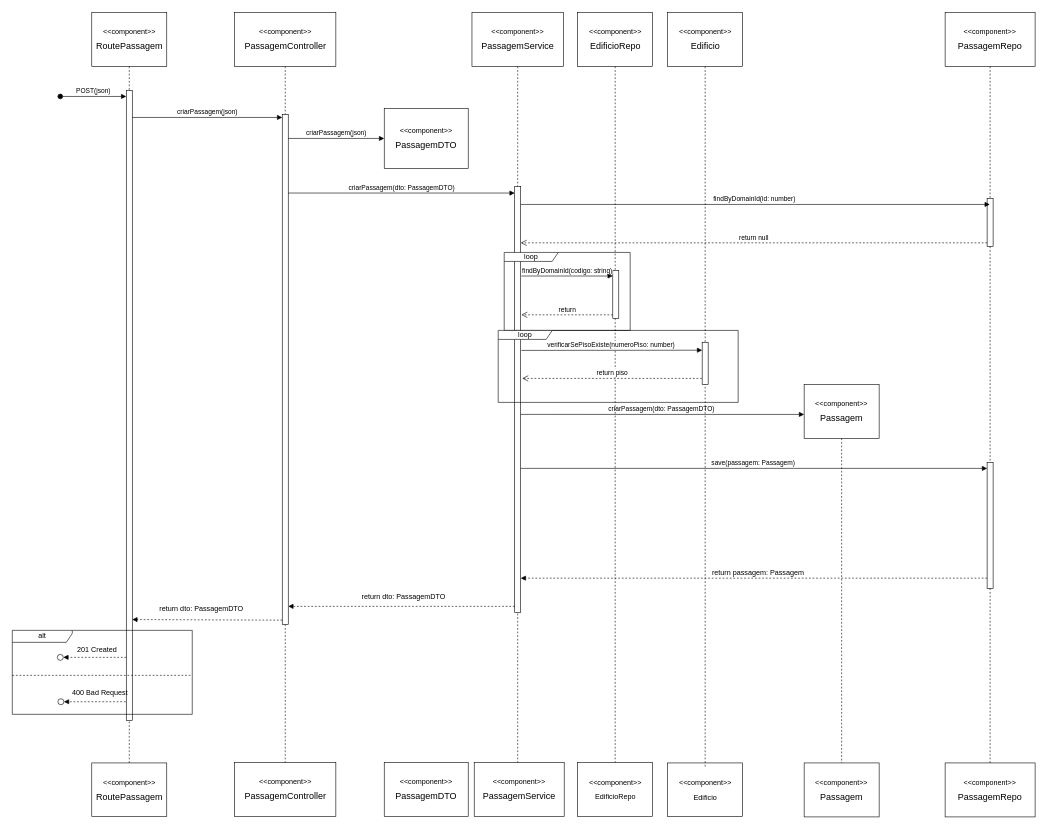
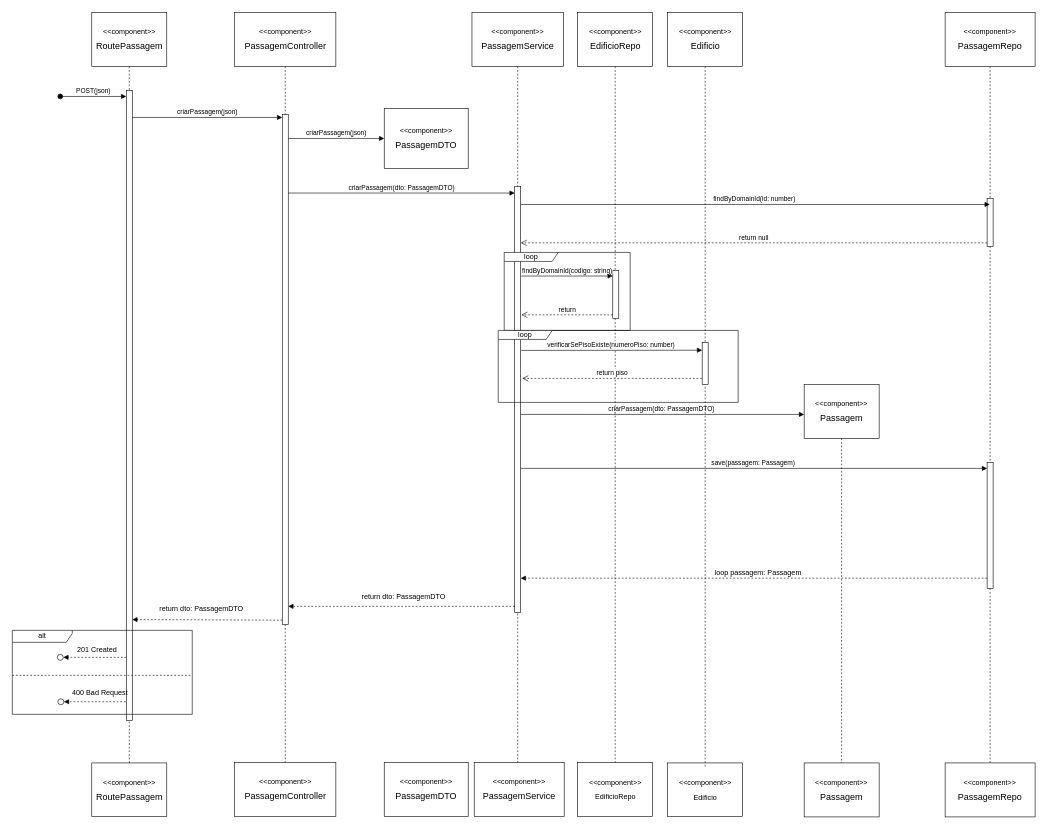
  <mxCell id="0" />
  <mxCell id="1" parent="0" />
  <mxCell id="2" value="&lt;p style=&quot;line-height: 100%;&quot;&gt;&amp;lt;&amp;lt;component&amp;gt;&amp;gt;&lt;/p&gt;&lt;p style=&quot;line-height: 100%;&quot;&gt;&lt;span style=&quot;font-size: 15px;&quot;&gt;PassagemController&lt;/span&gt;&lt;/p&gt;" style="shape=umlLifeline;perimeter=lifelinePerimeter;whiteSpace=wrap;html=1;container=1;dropTarget=0;collapsible=0;recursiveResize=0;outlineConnect=0;portConstraint=eastwest;newEdgeStyle={&quot;curved&quot;:0,&quot;rounded&quot;:0};size=90;" parent="1" vertex="1"><mxGeometry x="390.63" y="20" width="168.75" height="1300" as="geometry" /></mxCell>
  <mxCell id="3" value="&lt;p style=&quot;line-height: 100%;&quot;&gt;&amp;lt;&amp;lt;component&amp;gt;&amp;gt;&lt;/p&gt;&lt;p style=&quot;line-height: 100%;&quot;&gt;&lt;span style=&quot;font-size: 15px;&quot;&gt;RoutePassagem&lt;/span&gt;&lt;/p&gt;" style="shape=umlLifeline;perimeter=lifelinePerimeter;whiteSpace=wrap;html=1;container=1;dropTarget=0;collapsible=0;recursiveResize=0;outlineConnect=0;portConstraint=eastwest;newEdgeStyle={&quot;curved&quot;:0,&quot;rounded&quot;:0};size=90;" parent="1" vertex="1"><mxGeometry x="152.5" y="20" width="125" height="1280" as="geometry" /></mxCell>
  <mxCell id="4" value="" style="html=1;points=[[0,0,0,0,5],[0,1,0,0,-5],[1,0,0,0,5],[1,1,0,0,-5]];perimeter=orthogonalPerimeter;outlineConnect=0;targetShapes=umlLifeline;portConstraint=eastwest;newEdgeStyle={&quot;curved&quot;:0,&quot;rounded&quot;:0};" parent="1" vertex="1"><mxGeometry x="210" y="150" width="10" height="1050" as="geometry" /></mxCell>
  <mxCell id="5" value="" style="html=1;points=[[0,0,0,0,5],[0,1,0,0,-5],[1,0,0,0,5],[1,1,0,0,-5]];perimeter=orthogonalPerimeter;outlineConnect=0;targetShapes=umlLifeline;portConstraint=eastwest;newEdgeStyle={&quot;curved&quot;:0,&quot;rounded&quot;:0};" parent="1" vertex="1"><mxGeometry x="470" y="190" width="10" height="850" as="geometry" /></mxCell>
  <mxCell id="6" value="&lt;p style=&quot;line-height: 100%;&quot;&gt;&amp;lt;&amp;lt;component&amp;gt;&amp;gt;&lt;br&gt;&lt;/p&gt;&lt;p style=&quot;line-height: 100%;&quot;&gt;&lt;span style=&quot;font-size: 15px;&quot;&gt;PassagemService&lt;/span&gt;&lt;/p&gt;" style="shape=umlLifeline;perimeter=lifelinePerimeter;whiteSpace=wrap;html=1;container=1;dropTarget=0;collapsible=0;recursiveResize=0;outlineConnect=0;portConstraint=eastwest;newEdgeStyle={&quot;curved&quot;:0,&quot;rounded&quot;:0};size=90;" parent="1" vertex="1"><mxGeometry x="786.25" y="20" width="152.5" height="1260" as="geometry" /></mxCell>
  <mxCell id="7" value="&lt;p style=&quot;line-height: 100%;&quot;&gt;&amp;lt;&amp;lt;component&amp;gt;&amp;gt;&lt;br&gt;&lt;/p&gt;&lt;p style=&quot;line-height: 100%;&quot;&gt;&lt;span style=&quot;font-size: 15px;&quot;&gt;PassagemDTO&lt;/span&gt;&lt;/p&gt;" style="shape=umlLifeline;perimeter=lifelinePerimeter;whiteSpace=wrap;html=1;container=1;dropTarget=0;collapsible=0;recursiveResize=0;outlineConnect=0;portConstraint=eastwest;newEdgeStyle={&quot;curved&quot;:0,&quot;rounded&quot;:0};size=100;" parent="1" vertex="1"><mxGeometry x="640" y="180" width="140" height="100" as="geometry" /></mxCell>
  <mxCell id="8" value="&lt;p style=&quot;line-height: 100%;&quot;&gt;&amp;lt;&amp;lt;component&amp;gt;&amp;gt;&lt;br&gt;&lt;/p&gt;&lt;p style=&quot;line-height: 100%;&quot;&gt;&lt;span style=&quot;font-size: 15px;&quot;&gt;PassagemRepo&lt;/span&gt;&lt;/p&gt;" style="shape=umlLifeline;perimeter=lifelinePerimeter;whiteSpace=wrap;html=1;container=1;dropTarget=0;collapsible=0;recursiveResize=0;outlineConnect=0;portConstraint=eastwest;newEdgeStyle={&quot;curved&quot;:0,&quot;rounded&quot;:0};size=90;" parent="1" vertex="1"><mxGeometry x="1575" y="20" width="150" height="1280" as="geometry" /></mxCell>
  <mxCell id="9" value="" style="html=1;points=[[0,0,0,0,5],[0,1,0,0,-5],[1,0,0,0,5],[1,1,0,0,-5]];perimeter=orthogonalPerimeter;outlineConnect=0;targetShapes=umlLifeline;portConstraint=eastwest;newEdgeStyle={&quot;curved&quot;:0,&quot;rounded&quot;:0};" vertex="1" parent="8"><mxGeometry x="70" y="310" width="10" height="80" as="geometry" /></mxCell>
  <mxCell id="10" value="&lt;p style=&quot;line-height: 100%;&quot;&gt;&amp;lt;&amp;lt;component&amp;gt;&amp;gt;&lt;br&gt;&lt;/p&gt;&lt;p style=&quot;line-height: 100%;&quot;&gt;&lt;span style=&quot;font-size: 15px;&quot;&gt;Passagem&lt;/span&gt;&lt;/p&gt;" style="shape=umlLifeline;perimeter=lifelinePerimeter;whiteSpace=wrap;html=1;container=1;dropTarget=0;collapsible=0;recursiveResize=0;outlineConnect=0;portConstraint=eastwest;newEdgeStyle={&quot;curved&quot;:0,&quot;rounded&quot;:0};size=90;" parent="1" vertex="1"><mxGeometry x="1340" y="640" width="125" height="650" as="geometry" /></mxCell>
  <mxCell id="11" value="criarPassagem(json)" style="html=1;verticalAlign=bottom;endArrow=block;curved=0;rounded=0;entryX=0;entryY=0;entryDx=0;entryDy=5;entryPerimeter=0;" parent="1" source="4" target="5" edge="1"><mxGeometry width="80" relative="1" as="geometry"><mxPoint x="157.5" y="200" as="sourcePoint" /><mxPoint x="437.5" y="200" as="targetPoint" /></mxGeometry></mxCell>
  <mxCell id="12" value="criarPassagem(json)" style="html=1;verticalAlign=bottom;endArrow=block;curved=0;rounded=0;" parent="1" source="5" edge="1"><mxGeometry width="80" relative="1" as="geometry"><mxPoint x="490" y="230" as="sourcePoint" /><mxPoint x="640" y="230" as="targetPoint" /></mxGeometry></mxCell>
  <mxCell id="13" value="" style="html=1;points=[[0,0,0,0,5],[0,1,0,0,-5],[1,0,0,0,5],[1,1,0,0,-5]];perimeter=orthogonalPerimeter;outlineConnect=0;targetShapes=umlLifeline;portConstraint=eastwest;newEdgeStyle={&quot;curved&quot;:0,&quot;rounded&quot;:0};" parent="1" vertex="1"><mxGeometry x="857.5" y="310" width="10" height="710" as="geometry" /></mxCell>
  <mxCell id="14" value="criarPassagem(dto: PassagemDTO)" style="html=1;verticalAlign=bottom;endArrow=block;curved=0;rounded=0;" parent="1" target="13" edge="1"><mxGeometry width="80" relative="1" as="geometry"><mxPoint x="480" y="321" as="sourcePoint" /><mxPoint x="685" y="320" as="targetPoint" /></mxGeometry></mxCell>
  <mxCell id="15" value="criarPassagem(dto: PassagemDTO)" style="html=1;verticalAlign=bottom;endArrow=block;curved=0;rounded=0;entryX=0;entryY=0.077;entryDx=0;entryDy=0;entryPerimeter=0;" parent="1" edge="1" target="10"><mxGeometry x="-0.004" width="80" relative="1" as="geometry"><mxPoint x="867.5" y="690" as="sourcePoint" /><mxPoint x="1330" y="690" as="targetPoint" /><mxPoint as="offset" /></mxGeometry></mxCell>
  <mxCell id="16" value="save(passagem: Passagem)" style="html=1;verticalAlign=bottom;endArrow=block;curved=0;rounded=0;" parent="1" source="13" edge="1"><mxGeometry x="-0.004" width="80" relative="1" as="geometry"><mxPoint x="962.5" y="780" as="sourcePoint" /><mxPoint x="1645" y="780" as="targetPoint" /><mxPoint as="offset" /></mxGeometry></mxCell>
  <mxCell id="17" value="" style="html=1;points=[[0,0,0,0,5],[0,1,0,0,-5],[1,0,0,0,5],[1,1,0,0,-5]];perimeter=orthogonalPerimeter;outlineConnect=0;targetShapes=umlLifeline;portConstraint=eastwest;newEdgeStyle={&quot;curved&quot;:0,&quot;rounded&quot;:0};" parent="1" vertex="1"><mxGeometry x="1645" y="770" width="10" height="210" as="geometry" /></mxCell>
  <mxCell id="18" value="POST(json)" style="html=1;verticalAlign=bottom;startArrow=oval;startFill=1;endArrow=block;startSize=8;curved=0;rounded=0;" parent="1" edge="1"><mxGeometry x="-0.003" width="60" relative="1" as="geometry"><mxPoint x="100" y="160" as="sourcePoint" /><mxPoint x="210" y="160" as="targetPoint" /><mxPoint as="offset" /></mxGeometry></mxCell>
  <mxCell id="19" value="" style="ellipse;html=1;" parent="1" vertex="1"><mxGeometry x="95" y="1090" width="10" height="10" as="geometry" /></mxCell>
  <mxCell id="20" value="&lt;p style=&quot;line-height: 100%;&quot;&gt;&amp;lt;&amp;lt;component&amp;gt;&amp;gt;&lt;br&gt;&lt;/p&gt;&lt;p style=&quot;line-height: 100%;&quot;&gt;&lt;span style=&quot;font-size: 15px;&quot;&gt;EdificioRepo&lt;/span&gt;&lt;/p&gt;" style="shape=umlLifeline;perimeter=lifelinePerimeter;whiteSpace=wrap;html=1;container=1;dropTarget=0;collapsible=0;recursiveResize=0;outlineConnect=0;portConstraint=eastwest;newEdgeStyle={&quot;curved&quot;:0,&quot;rounded&quot;:0};size=90;" parent="1" vertex="1"><mxGeometry x="962.5" y="20" width="125" height="1260" as="geometry" /></mxCell>
  <mxCell id="21" value="return" style="html=1;verticalAlign=bottom;endArrow=open;dashed=1;endSize=8;curved=0;rounded=0;" parent="20" edge="1"><mxGeometry relative="1" as="geometry"><mxPoint x="58.5" y="504" as="sourcePoint" /><mxPoint x="-94.0" y="504" as="targetPoint" /></mxGeometry></mxCell>
  <mxCell id="22" value="" style="html=1;points=[[0,0,0,0,5],[0,1,0,0,-5],[1,0,0,0,5],[1,1,0,0,-5]];perimeter=orthogonalPerimeter;outlineConnect=0;targetShapes=umlLifeline;portConstraint=eastwest;newEdgeStyle={&quot;curved&quot;:0,&quot;rounded&quot;:0};" parent="20" vertex="1"><mxGeometry x="58.5" y="430" width="10" height="80" as="geometry" /></mxCell>
  <mxCell id="23" value="findByDomainId(codigo: string)" style="html=1;verticalAlign=bottom;endArrow=block;curved=0;rounded=0;" parent="20" target="22" edge="1"><mxGeometry x="-0.004" width="80" relative="1" as="geometry"><mxPoint x="-94" y="439.33" as="sourcePoint" /><mxPoint x="68.5" y="439" as="targetPoint" /><mxPoint as="offset" /></mxGeometry></mxCell>
  <mxCell id="24" value="return null" style="html=1;verticalAlign=bottom;endArrow=open;dashed=1;endSize=8;curved=0;rounded=0;" edge="1" parent="20" source="9"><mxGeometry relative="1" as="geometry"><mxPoint x="57.5" y="384" as="sourcePoint" /><mxPoint x="-95.0" y="384" as="targetPoint" /></mxGeometry></mxCell>
  <mxCell id="25" value="&lt;p style=&quot;line-height: 100%;&quot;&gt;&amp;lt;&amp;lt;component&amp;gt;&amp;gt;&lt;br&gt;&lt;/p&gt;&lt;p style=&quot;line-height: 100%;&quot;&gt;&lt;span style=&quot;font-size: 15px;&quot;&gt;PassagemRepo&lt;/span&gt;&lt;/p&gt;" style="shape=umlLifeline;perimeter=lifelinePerimeter;whiteSpace=wrap;html=1;container=1;dropTarget=0;collapsible=0;recursiveResize=0;outlineConnect=0;portConstraint=eastwest;newEdgeStyle={&quot;curved&quot;:0,&quot;rounded&quot;:0};size=90;" parent="1" vertex="1"><mxGeometry x="1575" y="1271" width="150" height="90" as="geometry" /></mxCell>
  <mxCell id="26" value="&lt;p style=&quot;line-height: 100%;&quot;&gt;&amp;lt;&amp;lt;component&amp;gt;&amp;gt;&lt;br&gt;&lt;/p&gt;&lt;p style=&quot;line-height: 100%;&quot;&gt;&lt;span style=&quot;font-size: 15px;&quot;&gt;Passagem&lt;/span&gt;&lt;/p&gt;" style="shape=umlLifeline;perimeter=lifelinePerimeter;whiteSpace=wrap;html=1;container=1;dropTarget=0;collapsible=0;recursiveResize=0;outlineConnect=0;portConstraint=eastwest;newEdgeStyle={&quot;curved&quot;:0,&quot;rounded&quot;:0};size=90;" parent="1" vertex="1"><mxGeometry x="1340" y="1271" width="125" height="90" as="geometry" /></mxCell>
  <mxCell id="27" value="" style="html=1;verticalAlign=bottom;labelBackgroundColor=none;endArrow=block;endFill=1;dashed=1;rounded=0;" parent="1" edge="1"><mxGeometry width="160" relative="1" as="geometry"><mxPoint x="857.5" y="1010" as="sourcePoint" /><mxPoint x="480" y="1010" as="targetPoint" /></mxGeometry></mxCell>
  <mxCell id="28" value="&lt;p style=&quot;line-height: 100%;&quot;&gt;&amp;lt;&amp;lt;component&amp;gt;&amp;gt;&lt;br&gt;&lt;/p&gt;&lt;p style=&quot;line-height: 100%;&quot;&gt;Edificio&lt;br&gt;&lt;/p&gt;" style="shape=umlLifeline;perimeter=lifelinePerimeter;whiteSpace=wrap;html=1;container=1;dropTarget=0;collapsible=0;recursiveResize=0;outlineConnect=0;portConstraint=eastwest;newEdgeStyle={&quot;curved&quot;:0,&quot;rounded&quot;:0};size=90;" parent="1" vertex="1"><mxGeometry x="1112.5" y="1271" width="125" height="89" as="geometry" /></mxCell>
  <mxCell id="29" value="" style="html=1;verticalAlign=bottom;labelBackgroundColor=none;endArrow=block;endFill=1;dashed=1;rounded=0;exitX=0;exitY=1;exitDx=0;exitDy=-5;exitPerimeter=0;" parent="1" edge="1"><mxGeometry width="160" relative="1" as="geometry"><mxPoint x="470" y="1033" as="sourcePoint" /><mxPoint x="220" y="1032" as="targetPoint" /></mxGeometry></mxCell>
  <mxCell id="30" value="" style="html=1;verticalAlign=bottom;labelBackgroundColor=none;endArrow=block;endFill=1;dashed=1;rounded=0;entryX=1;entryY=0.5;entryDx=0;entryDy=0;" parent="1" target="19" edge="1"><mxGeometry width="160" relative="1" as="geometry"><mxPoint x="210" y="1095" as="sourcePoint" /><mxPoint x="478" y="1135" as="targetPoint" /></mxGeometry></mxCell>
  <mxCell id="31" value="" style="html=1;verticalAlign=bottom;labelBackgroundColor=none;endArrow=block;endFill=1;dashed=1;rounded=0;" parent="1" edge="1"><mxGeometry width="160" relative="1" as="geometry"><mxPoint x="1645" y="963" as="sourcePoint" /><mxPoint x="867.5" y="963" as="targetPoint" /></mxGeometry></mxCell>
- <mxCell id="32" value="return&amp;nbsp;passagem: Passagem" style="text;html=1;align=center;verticalAlign=middle;resizable=0;points=[];autosize=1;strokeColor=none;fillColor=none;" parent="1" vertex="1"><mxGeometry x="1172.5" y="940" width="180" height="30" as="geometry" /></mxCell>
+ <mxCell id="32" value="loop&amp;nbsp;passagem: Passagem" style="text;html=1;align=center;verticalAlign=middle;resizable=0;points=[];autosize=1;strokeColor=none;fillColor=none;" parent="1" vertex="1"><mxGeometry x="1172.5" y="940" width="180" height="30" as="geometry" /></mxCell>
  <mxCell id="33" value="return&amp;nbsp;dto: PassagemDTO" style="text;html=1;align=center;verticalAlign=middle;resizable=0;points=[];autosize=1;strokeColor=none;fillColor=none;" parent="1" vertex="1"><mxGeometry x="592" y="980" width="160" height="30" as="geometry" /></mxCell>
  <mxCell id="34" value="return&amp;nbsp;dto: PassagemDTO" style="text;html=1;align=center;verticalAlign=middle;resizable=0;points=[];autosize=1;strokeColor=none;fillColor=none;" parent="1" vertex="1"><mxGeometry x="255" y="1000" width="160" height="30" as="geometry" /></mxCell>
  <mxCell id="35" value="201 Created" style="text;html=1;align=center;verticalAlign=middle;resizable=0;points=[];autosize=1;strokeColor=none;fillColor=none;" parent="1" vertex="1"><mxGeometry x="116" y="1068" width="90" height="30" as="geometry" /></mxCell>
  <mxCell id="36" value="&lt;p style=&quot;line-height: 100%;&quot;&gt;&amp;lt;&amp;lt;component&amp;gt;&amp;gt;&lt;br&gt;&lt;/p&gt;&lt;p style=&quot;line-height: 100%;&quot;&gt;EdificioRepo&lt;br&gt;&lt;/p&gt;" style="shape=umlLifeline;perimeter=lifelinePerimeter;whiteSpace=wrap;html=1;container=1;dropTarget=0;collapsible=0;recursiveResize=0;outlineConnect=0;portConstraint=eastwest;newEdgeStyle={&quot;curved&quot;:0,&quot;rounded&quot;:0};size=90;" parent="1" vertex="1"><mxGeometry x="962.5" y="1270" width="125" height="90" as="geometry" /></mxCell>
  <mxCell id="37" value="&lt;p style=&quot;line-height: 100%;&quot;&gt;&amp;lt;&amp;lt;component&amp;gt;&amp;gt;&lt;br&gt;&lt;/p&gt;&lt;p style=&quot;line-height: 100%;&quot;&gt;&lt;span style=&quot;font-size: 15px;&quot;&gt;PassagemService&lt;/span&gt;&lt;/p&gt;" style="shape=umlLifeline;perimeter=lifelinePerimeter;whiteSpace=wrap;html=1;container=1;dropTarget=0;collapsible=0;recursiveResize=0;outlineConnect=0;portConstraint=eastwest;newEdgeStyle={&quot;curved&quot;:0,&quot;rounded&quot;:0};size=90;" parent="1" vertex="1"><mxGeometry x="790" y="1270" width="150" height="90" as="geometry" /></mxCell>
  <mxCell id="38" value="&lt;p style=&quot;line-height: 100%;&quot;&gt;&amp;lt;&amp;lt;component&amp;gt;&amp;gt;&lt;br&gt;&lt;/p&gt;&lt;p style=&quot;line-height: 100%;&quot;&gt;&lt;span style=&quot;font-size: 15px;&quot;&gt;PassagemDTO&lt;/span&gt;&lt;/p&gt;" style="shape=umlLifeline;perimeter=lifelinePerimeter;whiteSpace=wrap;html=1;container=1;dropTarget=0;collapsible=0;recursiveResize=0;outlineConnect=0;portConstraint=eastwest;newEdgeStyle={&quot;curved&quot;:0,&quot;rounded&quot;:0};size=100;" parent="1" vertex="1"><mxGeometry x="640" y="1270" width="140" height="90" as="geometry" /></mxCell>
  <mxCell id="39" value="&lt;p style=&quot;line-height: 100%;&quot;&gt;&amp;lt;&amp;lt;component&amp;gt;&amp;gt;&lt;/p&gt;&lt;p style=&quot;line-height: 100%;&quot;&gt;&lt;span style=&quot;font-size: 15px;&quot;&gt;PassagemController&lt;/span&gt;&lt;/p&gt;" style="shape=umlLifeline;perimeter=lifelinePerimeter;whiteSpace=wrap;html=1;container=1;dropTarget=0;collapsible=0;recursiveResize=0;outlineConnect=0;portConstraint=eastwest;newEdgeStyle={&quot;curved&quot;:0,&quot;rounded&quot;:0};size=90;" parent="1" vertex="1"><mxGeometry x="390.62" y="1270" width="168.75" height="90" as="geometry" /></mxCell>
  <mxCell id="40" value="&lt;p style=&quot;line-height: 100%;&quot;&gt;&amp;lt;&amp;lt;component&amp;gt;&amp;gt;&lt;/p&gt;&lt;p style=&quot;line-height: 100%;&quot;&gt;&lt;span style=&quot;font-size: 15px;&quot;&gt;RoutePassagem&lt;/span&gt;&lt;/p&gt;" style="shape=umlLifeline;perimeter=lifelinePerimeter;whiteSpace=wrap;html=1;container=1;dropTarget=0;collapsible=0;recursiveResize=0;outlineConnect=0;portConstraint=eastwest;newEdgeStyle={&quot;curved&quot;:0,&quot;rounded&quot;:0};size=90;" parent="1" vertex="1"><mxGeometry x="152.5" y="1271" width="125" height="89" as="geometry" /></mxCell>
  <mxCell id="41" value="alt" style="shape=umlFrame;whiteSpace=wrap;html=1;pointerEvents=0;recursiveResize=0;container=1;collapsible=0;width=100;height=20;" parent="1" vertex="1"><mxGeometry x="20" y="1050" width="300" height="140" as="geometry" /></mxCell>
  <mxCell id="42" value="" style="line;strokeWidth=1;dashed=1;labelPosition=center;verticalLabelPosition=bottom;align=left;verticalAlign=top;spacingLeft=20;spacingTop=15;html=1;whiteSpace=wrap;" parent="41" vertex="1"><mxGeometry y="70" width="300" height="10" as="geometry" /></mxCell>
  <mxCell id="43" value="400&amp;nbsp;Bad Request" style="text;html=1;align=center;verticalAlign=middle;resizable=0;points=[];autosize=1;strokeColor=none;fillColor=none;" parent="41" vertex="1"><mxGeometry x="86" y="90" width="120" height="30" as="geometry" /></mxCell>
  <mxCell id="44" value="" style="html=1;verticalAlign=bottom;labelBackgroundColor=none;endArrow=block;endFill=1;dashed=1;rounded=0;entryX=1;entryY=0.5;entryDx=0;entryDy=0;" parent="41" target="45" edge="1"><mxGeometry width="160" relative="1" as="geometry"><mxPoint x="189" y="119" as="sourcePoint" /><mxPoint x="459" y="159" as="targetPoint" /><Array as="points"><mxPoint x="119" y="119" /></Array></mxGeometry></mxCell>
  <mxCell id="45" value="" style="ellipse;html=1;" parent="41" vertex="1"><mxGeometry x="76" y="114" width="10" height="10" as="geometry" /></mxCell>
  <mxCell id="46" value="loop" style="shape=umlFrame;whiteSpace=wrap;html=1;pointerEvents=0;recursiveResize=0;container=1;collapsible=0;width=90;height=15;" vertex="1" parent="1"><mxGeometry x="840" y="420" width="210" height="130" as="geometry" /></mxCell>
  <mxCell id="47" value="&lt;p style=&quot;line-height: 100%;&quot;&gt;&amp;lt;&amp;lt;component&amp;gt;&amp;gt;&lt;br&gt;&lt;/p&gt;&lt;p style=&quot;line-height: 100%;&quot;&gt;&lt;span style=&quot;font-size: 15px;&quot;&gt;Edificio&lt;/span&gt;&lt;/p&gt;" style="shape=umlLifeline;perimeter=lifelinePerimeter;whiteSpace=wrap;html=1;container=1;dropTarget=0;collapsible=0;recursiveResize=0;outlineConnect=0;portConstraint=eastwest;newEdgeStyle={&quot;curved&quot;:0,&quot;rounded&quot;:0};size=90;" vertex="1" parent="1"><mxGeometry x="1112.5" y="20" width="125" height="1260" as="geometry" /></mxCell>
  <mxCell id="48" value="" style="html=1;points=[[0,0,0,0,5],[0,1,0,0,-5],[1,0,0,0,5],[1,1,0,0,-5]];perimeter=orthogonalPerimeter;outlineConnect=0;targetShapes=umlLifeline;portConstraint=eastwest;newEdgeStyle={&quot;curved&quot;:0,&quot;rounded&quot;:0};" vertex="1" parent="47"><mxGeometry x="57.5" y="550" width="10" height="70" as="geometry" /></mxCell>
  <mxCell id="49" value="verificarSePisoExiste(numeroPiso: number)" style="html=1;verticalAlign=bottom;endArrow=block;curved=0;rounded=0;" edge="1" parent="1"><mxGeometry x="-0.004" width="80" relative="1" as="geometry"><mxPoint x="868.5" y="583.33" as="sourcePoint" /><mxPoint x="1170" y="583" as="targetPoint" /><mxPoint as="offset" /></mxGeometry></mxCell>
  <mxCell id="50" value="return piso" style="html=1;verticalAlign=bottom;endArrow=open;dashed=1;endSize=8;curved=0;rounded=0;" edge="1" parent="1"><mxGeometry relative="1" as="geometry"><mxPoint x="1169.5" y="630" as="sourcePoint" /><mxPoint x="870" y="630" as="targetPoint" /></mxGeometry></mxCell>
  <mxCell id="51" value="loop" style="shape=umlFrame;whiteSpace=wrap;html=1;pointerEvents=0;recursiveResize=0;container=1;collapsible=0;width=90;height=15;" vertex="1" parent="1"><mxGeometry x="830" y="550" width="400" height="120" as="geometry" /></mxCell>
  <mxCell id="52" value="findByDomainId(id: number)" style="html=1;verticalAlign=bottom;endArrow=block;curved=0;rounded=0;" edge="1" parent="1" target="8"><mxGeometry x="-0.004" width="80" relative="1" as="geometry"><mxPoint x="867.5" y="340" as="sourcePoint" /><mxPoint x="1020" y="340" as="targetPoint" /><mxPoint as="offset" /></mxGeometry></mxCell>
